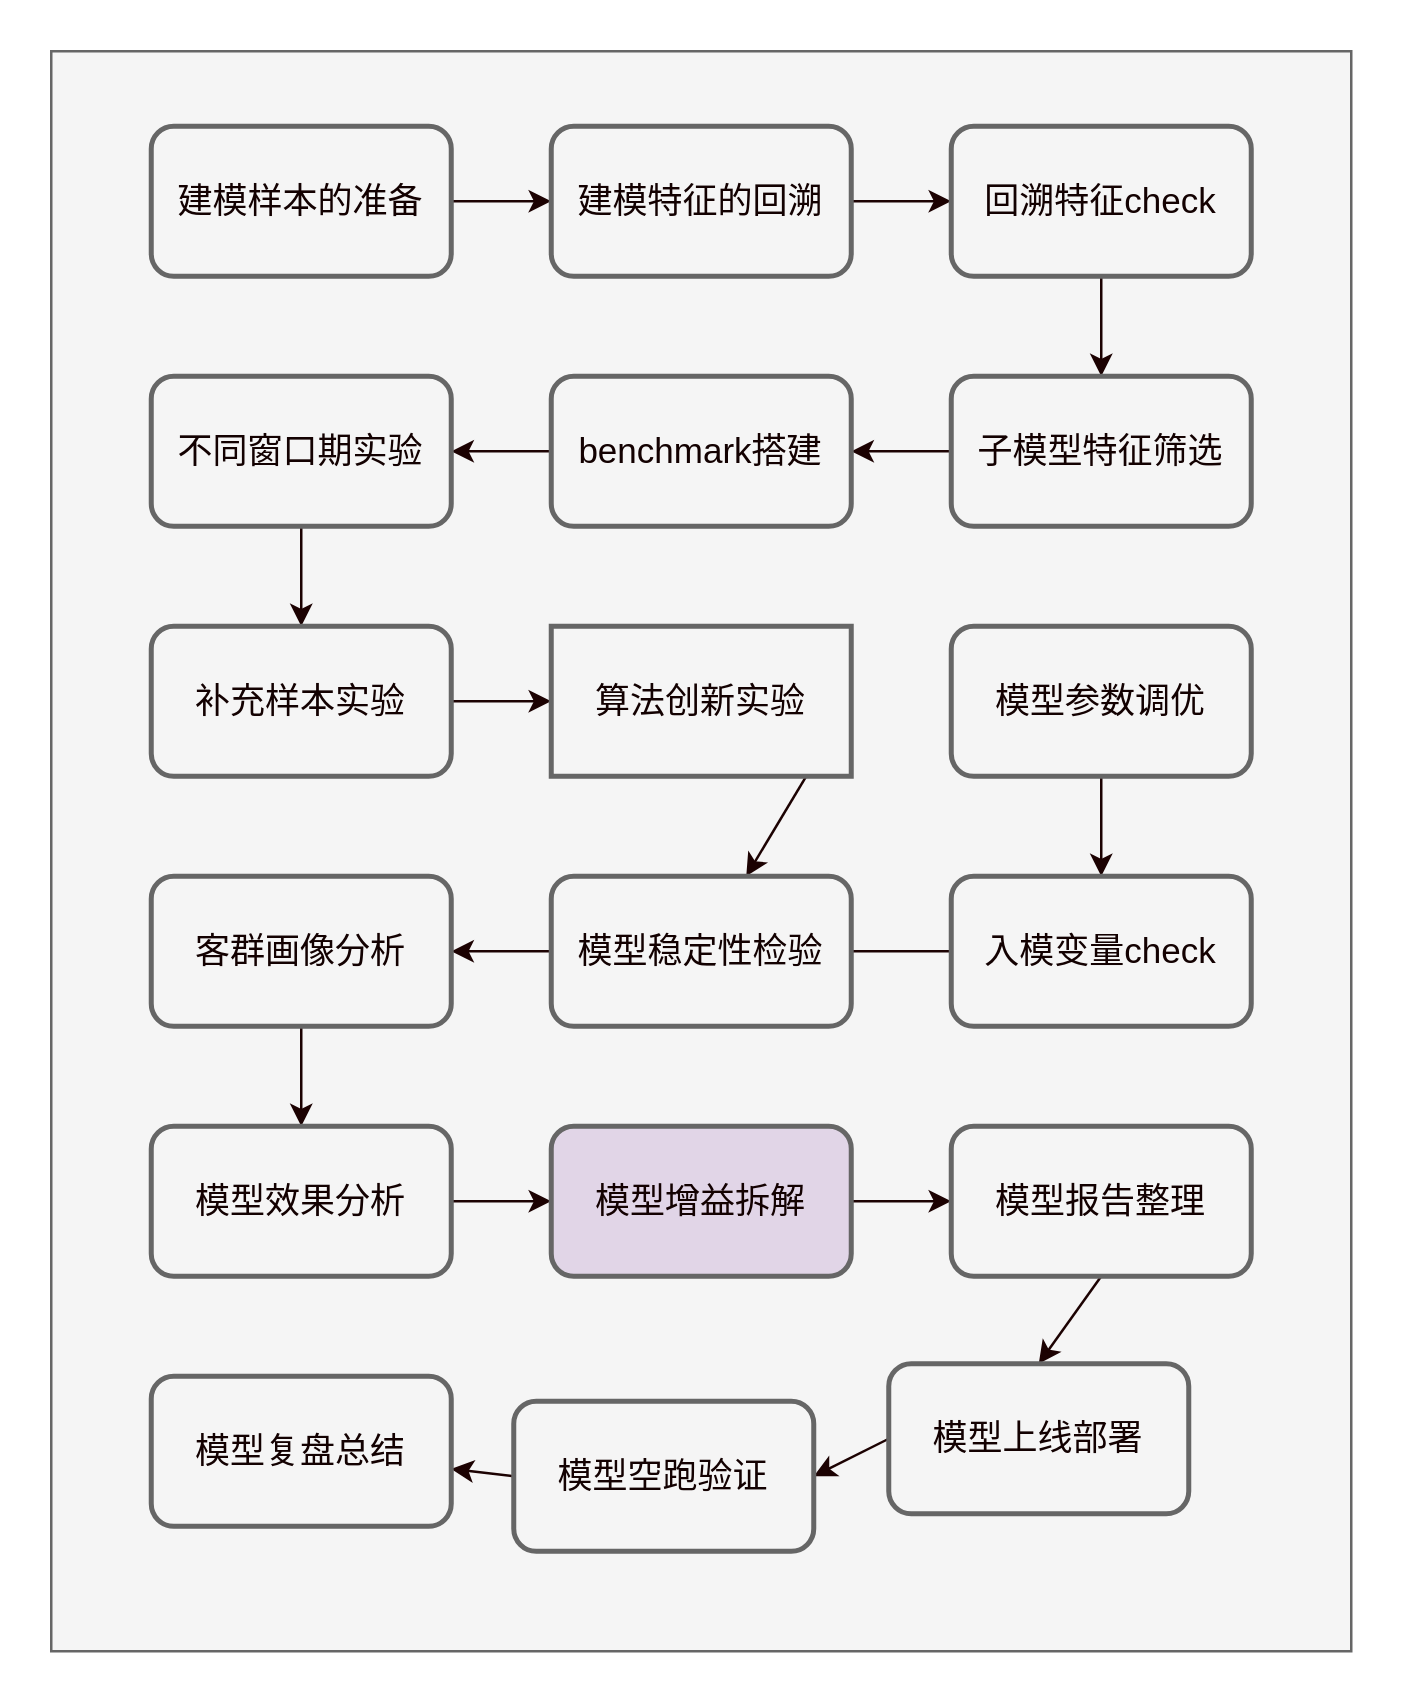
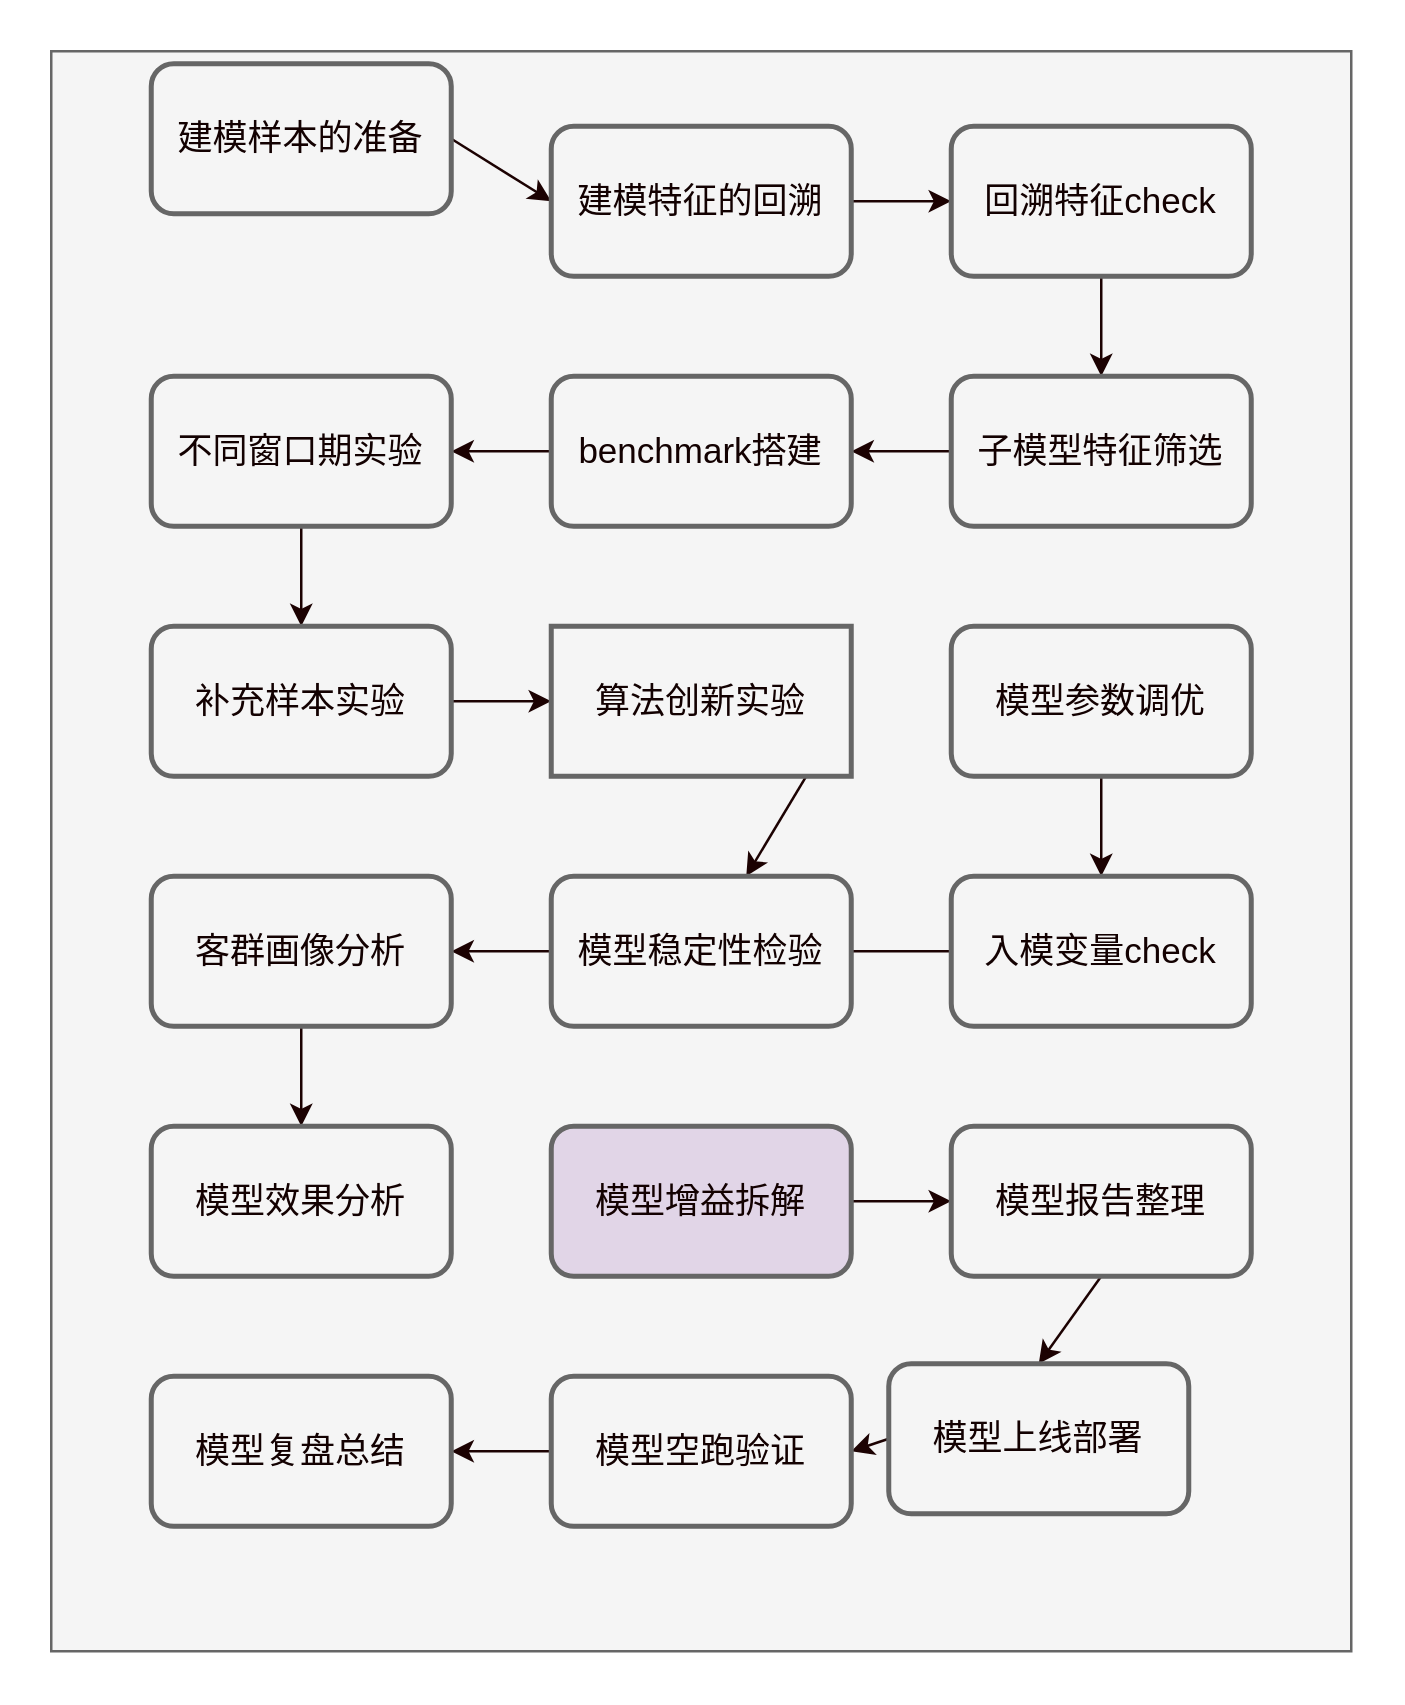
  <mxCell id="0" />
  <mxCell id="1" parent="0" />
  <mxCell id="2" value="" style="rounded=0;whiteSpace=wrap;html=1;fillColor=#f5f5f5;strokeColor=#666666;fontColor=#333333;" parent="1" vertex="1"><mxGeometry x="20" y="20" width="520" height="640" as="geometry" /></mxCell>
  <mxCell id="3" style="edgeStyle=none;html=1;exitX=1;exitY=0.5;exitDx=0;exitDy=0;entryX=0;entryY=0.5;entryDx=0;entryDy=0;fontSize=14;fontColor=#130101;strokeColor=#1c0202;" parent="1" source="4" target="6" edge="1"><mxGeometry relative="1" as="geometry" /></mxCell>
- <mxCell id="4" value="建模样本的准备" style="rounded=1;whiteSpace=wrap;html=1;fontColor=#130101;fillColor=#f5f5f5;strokeColor=#666666;fontSize=14;strokeWidth=2;perimeterSpacing=0;" parent="1" vertex="1"><mxGeometry x="60" y="50" width="120" height="60" as="geometry" /></mxCell>
+ <mxCell id="4" value="建模样本的准备" style="rounded=1;whiteSpace=wrap;html=1;fontColor=#130101;fillColor=#f5f5f5;strokeColor=#666666;fontSize=14;strokeWidth=2;perimeterSpacing=0;" parent="1" vertex="1"><mxGeometry x="60" y="25" width="120" height="60" as="geometry" /></mxCell>
  <mxCell id="5" style="edgeStyle=none;html=1;entryX=0;entryY=0.5;entryDx=0;entryDy=0;strokeColor=#1c0202;fontSize=14;fontColor=#130101;" parent="1" source="6" target="9" edge="1"><mxGeometry relative="1" as="geometry" /></mxCell>
  <mxCell id="6" value="建模特征的回溯" style="rounded=1;whiteSpace=wrap;html=1;fontColor=#130101;fillColor=#f5f5f5;strokeColor=#666666;fontSize=14;strokeWidth=2;" parent="1" vertex="1"><mxGeometry x="220" y="50" width="120" height="60" as="geometry" /></mxCell>
  <mxCell id="7" value="" style="endArrow=classic;html=1;fontSize=14;fontColor=#130101;" parent="1" edge="1"><mxGeometry width="50" height="50" relative="1" as="geometry"><mxPoint x="240" y="210" as="sourcePoint" /><mxPoint x="290" y="160" as="targetPoint" /></mxGeometry></mxCell>
  <mxCell id="8" style="edgeStyle=none;html=1;exitX=0.5;exitY=1;exitDx=0;exitDy=0;strokeColor=#1c0202;fontSize=14;fontColor=#130101;" parent="1" source="9" target="11" edge="1"><mxGeometry relative="1" as="geometry" /></mxCell>
  <mxCell id="9" value="回溯特征check" style="rounded=1;whiteSpace=wrap;html=1;fontColor=#130101;fillColor=#f5f5f5;strokeColor=#666666;fontSize=14;strokeWidth=2;" parent="1" vertex="1"><mxGeometry x="380" y="50" width="120" height="60" as="geometry" /></mxCell>
  <mxCell id="10" style="edgeStyle=none;html=1;exitX=0;exitY=0.5;exitDx=0;exitDy=0;entryX=1;entryY=0.5;entryDx=0;entryDy=0;strokeColor=#1c0202;fontSize=14;fontColor=#130101;" parent="1" source="11" target="13" edge="1"><mxGeometry relative="1" as="geometry" /></mxCell>
  <mxCell id="11" value="子模型特征筛选" style="rounded=1;whiteSpace=wrap;html=1;fontColor=#130101;fillColor=#f5f5f5;strokeColor=#666666;fontSize=14;strokeWidth=2;" parent="1" vertex="1"><mxGeometry x="380" y="150" width="120" height="60" as="geometry" /></mxCell>
  <mxCell id="12" style="edgeStyle=none;html=1;exitX=0;exitY=0.5;exitDx=0;exitDy=0;strokeColor=#1c0202;fontSize=14;fontColor=#130101;" parent="1" source="13" target="15" edge="1"><mxGeometry relative="1" as="geometry" /></mxCell>
  <mxCell id="13" value="benchmark搭建" style="rounded=1;whiteSpace=wrap;html=1;fontColor=#130101;fillColor=#f5f5f5;strokeColor=#666666;fontSize=14;strokeWidth=2;" parent="1" vertex="1"><mxGeometry x="220" y="150" width="120" height="60" as="geometry" /></mxCell>
  <mxCell id="14" style="edgeStyle=none;html=1;exitX=0.5;exitY=1;exitDx=0;exitDy=0;entryX=0.5;entryY=0;entryDx=0;entryDy=0;strokeColor=#1c0202;fontSize=14;fontColor=#130101;" parent="1" source="15" target="17" edge="1"><mxGeometry relative="1" as="geometry" /></mxCell>
  <mxCell id="15" value="不同窗口期实验" style="rounded=1;whiteSpace=wrap;html=1;fontColor=#130101;fillColor=#f5f5f5;strokeColor=#666666;fontSize=14;strokeWidth=2;" parent="1" vertex="1"><mxGeometry x="60" y="150" width="120" height="60" as="geometry" /></mxCell>
  <mxCell id="16" style="edgeStyle=none;html=1;exitX=1;exitY=0.5;exitDx=0;exitDy=0;entryX=0;entryY=0.5;entryDx=0;entryDy=0;strokeColor=#1c0202;fontSize=14;fontColor=#130101;" parent="1" source="17" target="19" edge="1"><mxGeometry relative="1" as="geometry" /></mxCell>
  <mxCell id="17" value="补充样本实验" style="rounded=1;whiteSpace=wrap;html=1;fontColor=#130101;fillColor=#f5f5f5;strokeColor=#666666;fontSize=14;strokeWidth=2;" parent="1" vertex="1"><mxGeometry x="60" y="250" width="120" height="60" as="geometry" /></mxCell>
  <mxCell id="18" style="edgeStyle=none;html=1;exitX=1;exitY=0.5;exitDx=0;exitDy=0;strokeColor=#1c0202;fontSize=14;fontColor=#130101;" parent="1" source="19" target="25" edge="1"><mxGeometry relative="1" as="geometry" /></mxCell>
  <mxCell id="19" value="算法创新实验" style="whiteSpace=wrap;html=1;fontColor=#130101;fillColor=#f5f5f5;strokeColor=#666666;fontSize=14;strokeWidth=2;labelBackgroundColor=none;labelBorderColor=none;rounded=0;" parent="1" vertex="1"><mxGeometry x="220" y="250" width="120" height="60" as="geometry" /></mxCell>
  <mxCell id="20" style="edgeStyle=none;html=1;exitX=0.5;exitY=1;exitDx=0;exitDy=0;strokeColor=#1c0202;fontSize=14;fontColor=#130101;" parent="1" source="21" target="23" edge="1"><mxGeometry relative="1" as="geometry" /></mxCell>
  <mxCell id="21" value="模型参数调优" style="rounded=1;whiteSpace=wrap;html=1;fontColor=#130101;fillColor=#f5f5f5;strokeColor=#666666;fontSize=14;strokeWidth=2;labelBackgroundColor=none;labelBorderColor=none;" parent="1" vertex="1"><mxGeometry x="380" y="250" width="120" height="60" as="geometry" /></mxCell>
  <mxCell id="22" style="edgeStyle=none;html=1;exitX=0;exitY=0.5;exitDx=0;exitDy=0;entryX=1;entryY=0.5;entryDx=0;entryDy=0;strokeColor=#1c0202;fontSize=14;fontColor=#130101;endArrow=none;" parent="1" source="23" target="25" edge="1"><mxGeometry relative="1" as="geometry" /></mxCell>
  <mxCell id="23" value="入模变量check" style="rounded=1;whiteSpace=wrap;html=1;fontColor=#130101;fillColor=#f5f5f5;strokeColor=#666666;fontSize=14;strokeWidth=2;labelBackgroundColor=none;labelBorderColor=none;" parent="1" vertex="1"><mxGeometry x="380" y="350" width="120" height="60" as="geometry" /></mxCell>
  <mxCell id="24" style="edgeStyle=none;html=1;exitX=0;exitY=0.5;exitDx=0;exitDy=0;entryX=1;entryY=0.5;entryDx=0;entryDy=0;strokeColor=#1c0202;fontSize=14;fontColor=#130101;" parent="1" source="25" target="27" edge="1"><mxGeometry relative="1" as="geometry" /></mxCell>
  <mxCell id="25" value="模型稳定性检验" style="rounded=1;whiteSpace=wrap;html=1;fontColor=#130101;fillColor=#f5f5f5;strokeColor=#666666;fontSize=14;strokeWidth=2;labelBackgroundColor=none;labelBorderColor=none;" parent="1" vertex="1"><mxGeometry x="220" y="350" width="120" height="60" as="geometry" /></mxCell>
  <mxCell id="26" style="edgeStyle=none;html=1;exitX=0.5;exitY=1;exitDx=0;exitDy=0;entryX=0.5;entryY=0;entryDx=0;entryDy=0;strokeColor=#1c0202;fontSize=14;fontColor=#130101;" parent="1" source="27" target="29" edge="1"><mxGeometry relative="1" as="geometry" /></mxCell>
  <mxCell id="27" value="客群画像分析" style="rounded=1;whiteSpace=wrap;html=1;fontColor=#130101;fillColor=#f5f5f5;strokeColor=#666666;fontSize=14;strokeWidth=2;labelBackgroundColor=none;labelBorderColor=none;" parent="1" vertex="1"><mxGeometry x="60" y="350" width="120" height="60" as="geometry" /></mxCell>
- <mxCell id="28" style="edgeStyle=none;html=1;exitX=1;exitY=0.5;exitDx=0;exitDy=0;strokeColor=#1c0202;fontSize=14;fontColor=#130101;" parent="1" source="29" target="31" edge="1"><mxGeometry relative="1" as="geometry" /></mxCell>
  <mxCell id="29" value="模型效果分析" style="rounded=1;whiteSpace=wrap;html=1;fontColor=#130101;fillColor=#f5f5f5;strokeColor=#666666;fontSize=14;strokeWidth=2;labelBackgroundColor=none;labelBorderColor=none;" parent="1" vertex="1"><mxGeometry x="60" y="450" width="120" height="60" as="geometry" /></mxCell>
  <mxCell id="30" style="edgeStyle=none;html=1;exitX=1;exitY=0.5;exitDx=0;exitDy=0;entryX=0;entryY=0.5;entryDx=0;entryDy=0;strokeColor=#1c0202;fontSize=14;fontColor=#130101;" parent="1" source="31" target="33" edge="1"><mxGeometry relative="1" as="geometry" /></mxCell>
  <mxCell id="31" value="模型增益拆解" style="rounded=1;whiteSpace=wrap;html=1;fontColor=#130101;fillColor=#e1d5e7;strokeColor=#666666;fontSize=14;strokeWidth=2;labelBackgroundColor=none;labelBorderColor=none;" parent="1" vertex="1"><mxGeometry x="220" y="450" width="120" height="60" as="geometry" /></mxCell>
  <mxCell id="32" style="edgeStyle=none;html=1;exitX=0.5;exitY=1;exitDx=0;exitDy=0;entryX=0.5;entryY=0;entryDx=0;entryDy=0;strokeColor=#1c0202;fontSize=14;fontColor=#130101;" parent="1" source="33" target="35" edge="1"><mxGeometry relative="1" as="geometry" /></mxCell>
  <mxCell id="33" value="模型报告整理" style="rounded=1;whiteSpace=wrap;html=1;fontColor=#130101;fillColor=#f5f5f5;strokeColor=#666666;fontSize=14;strokeWidth=2;" parent="1" vertex="1"><mxGeometry x="380" y="450" width="120" height="60" as="geometry" /></mxCell>
  <mxCell id="34" style="edgeStyle=none;html=1;exitX=0;exitY=0.5;exitDx=0;exitDy=0;entryX=1;entryY=0.5;entryDx=0;entryDy=0;strokeColor=#1c0202;fontSize=14;fontColor=#130101;" parent="1" source="35" target="37" edge="1"><mxGeometry relative="1" as="geometry" /></mxCell>
  <mxCell id="35" value="模型上线部署" style="rounded=1;whiteSpace=wrap;html=1;fontColor=#130101;fillColor=#f5f5f5;strokeColor=#666666;fontSize=14;strokeWidth=2;" parent="1" vertex="1"><mxGeometry x="355" y="545" width="120" height="60" as="geometry" /></mxCell>
  <mxCell id="36" style="edgeStyle=none;html=1;exitX=0;exitY=0.5;exitDx=0;exitDy=0;strokeColor=#1c0202;fontSize=14;fontColor=#130101;" parent="1" source="37" target="38" edge="1"><mxGeometry relative="1" as="geometry" /></mxCell>
- <mxCell id="37" value="模型空跑验证" style="rounded=1;whiteSpace=wrap;html=1;fontColor=#130101;fillColor=#f5f5f5;strokeColor=#666666;fontSize=14;strokeWidth=2;" parent="1" vertex="1"><mxGeometry x="205" y="560" width="120" height="60" as="geometry" /></mxCell>
+ <mxCell id="37" value="模型空跑验证" style="rounded=1;whiteSpace=wrap;html=1;fontColor=#130101;fillColor=#f5f5f5;strokeColor=#666666;fontSize=14;strokeWidth=2;" parent="1" vertex="1"><mxGeometry x="220" y="550" width="120" height="60" as="geometry" /></mxCell>
  <mxCell id="38" value="模型复盘总结" style="rounded=1;whiteSpace=wrap;html=1;fontColor=#130101;fillColor=#f5f5f5;strokeColor=#666666;fontSize=14;strokeWidth=2;" parent="1" vertex="1"><mxGeometry x="60" y="550" width="120" height="60" as="geometry" /></mxCell>
